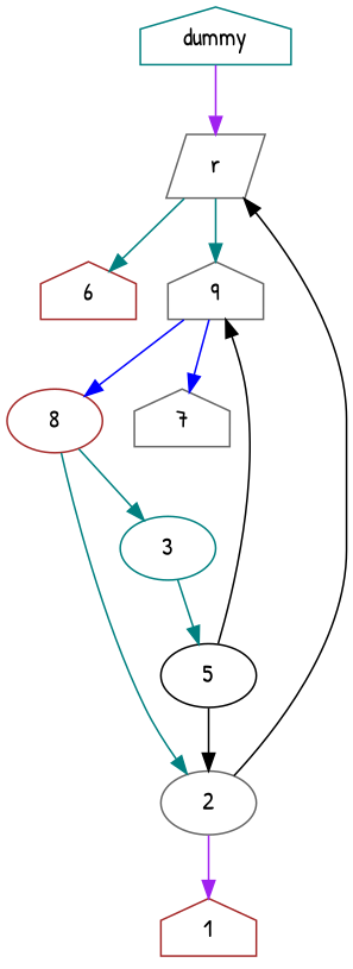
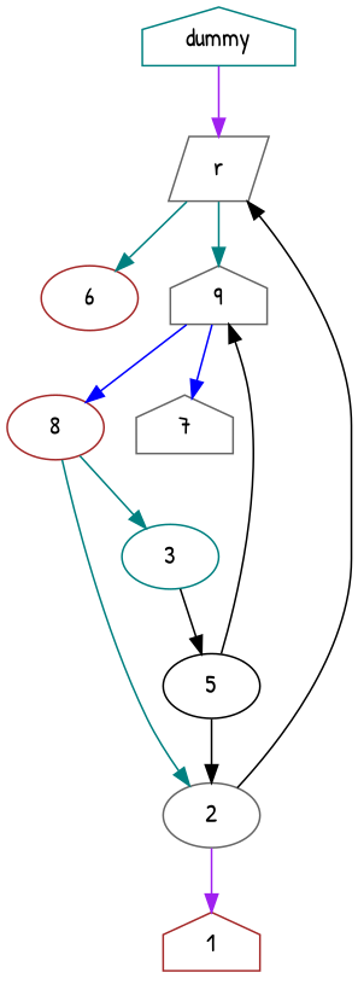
  digraph {
    fontname="Patrick Hand"
    node [color=gray40 fontname="Patrick Hand" shape=house]
    edge [color=teal fontname="Patrick Hand"]
    dummy [color=teal]
    r [shape=parallelogram]
-   6 [color=brown]
+   6 [color=brown shape=ellipse]
    n4 [label=9]
    8 [color=brown shape=ellipse]
    7
    2 [shape=ellipse]
    3 [color=teal shape=ellipse]
    1 [color=brown]
    5 [color=black shape=ellipse]
    dummy -> r [color=purple]
    r -> 6
    r -> n4
    n4 -> 8 [color=blue]
    n4 -> 7 [color=blue]
    8 -> 2
    8 -> 3
    2 -> r [color=black]
    2 -> 1 [color=purple]
-   3 -> 5
+   3 -> 5 [color=black]
    5 -> n4 [color=black]
    5 -> 2 [color=black]
  }
